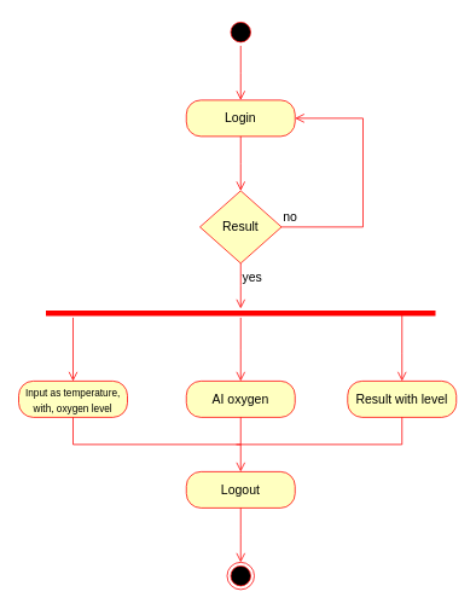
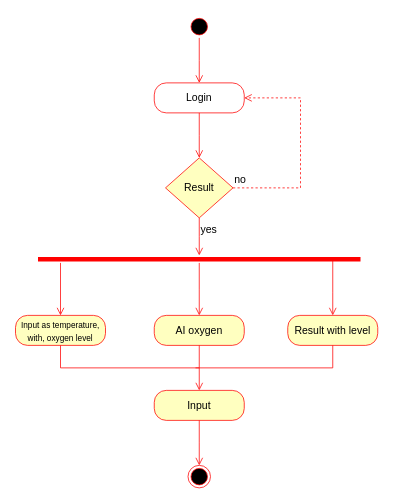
  <mxCell id="0" />
  <mxCell id="1" parent="0" />
  <mxCell id="2" value="" style="ellipse;html=1;shape=startState;fillColor=#000000;strokeColor=#ff0000;fontSize=14;" vertex="1" parent="1"><mxGeometry x="250" y="20" width="30" height="30" as="geometry" /></mxCell>
  <mxCell id="3" value="" style="edgeStyle=orthogonalEdgeStyle;html=1;verticalAlign=bottom;endArrow=open;endSize=8;strokeColor=#ff0000;rounded=0;fontSize=14;" edge="1" parent="1" source="2"><mxGeometry relative="1" as="geometry"><mxPoint x="265" y="110" as="targetPoint" /></mxGeometry></mxCell>
- <mxCell id="4" value="Login" style="rounded=1;whiteSpace=wrap;html=1;arcSize=40;fontColor=#000000;fillColor=#ffffc0;strokeColor=#ff0000;fontSize=14;" vertex="1" parent="1"><mxGeometry x="205" y="110" width="120" height="40" as="geometry" /></mxCell>
+ <mxCell id="4" value="Login" style="rounded=1;whiteSpace=wrap;html=1;arcSize=40;fontColor=#000000;fillColor=#ffffff;strokeColor=#ff0000;fontSize=14;" vertex="1" parent="1"><mxGeometry x="205" y="110" width="120" height="40" as="geometry" /></mxCell>
  <mxCell id="5" value="" style="edgeStyle=orthogonalEdgeStyle;html=1;verticalAlign=bottom;endArrow=open;endSize=8;strokeColor=#ff0000;rounded=0;fontSize=14;" edge="1" parent="1" source="4"><mxGeometry relative="1" as="geometry"><mxPoint x="265" y="210" as="targetPoint" /></mxGeometry></mxCell>
  <mxCell id="6" value="Result" style="rhombus;whiteSpace=wrap;html=1;fillColor=#ffffc0;strokeColor=#ff0000;fontSize=14;" vertex="1" parent="1"><mxGeometry x="220" y="210" width="90" height="80" as="geometry" /></mxCell>
- <mxCell id="7" value="no" style="edgeStyle=orthogonalEdgeStyle;html=1;align=left;verticalAlign=bottom;endArrow=open;endSize=8;strokeColor=#ff0000;rounded=0;fontSize=14;entryX=1;entryY=0.5;entryDx=0;entryDy=0;" edge="1" parent="1" source="6" target="4"><mxGeometry x="-1" relative="1" as="geometry"><mxPoint x="400" y="230" as="targetPoint" /><Array as="points"><mxPoint x="400" y="250" /><mxPoint x="400" y="130" /></Array></mxGeometry></mxCell>
+ <mxCell id="7" value="no" style="edgeStyle=orthogonalEdgeStyle;html=1;align=left;verticalAlign=bottom;endArrow=open;endSize=8;strokeColor=#ff0000;rounded=0;fontSize=14;entryX=1;entryY=0.5;entryDx=0;entryDy=0;dashed=1;" edge="1" parent="1" source="6" target="4"><mxGeometry x="-1" relative="1" as="geometry"><mxPoint x="400" y="230" as="targetPoint" /><Array as="points"><mxPoint x="400" y="250" /><mxPoint x="400" y="130" /></Array></mxGeometry></mxCell>
  <mxCell id="8" value="yes" style="edgeStyle=orthogonalEdgeStyle;html=1;align=left;verticalAlign=top;endArrow=open;endSize=8;strokeColor=#ff0000;rounded=0;fontSize=14;" edge="1" parent="1" source="6"><mxGeometry x="-1" relative="1" as="geometry"><mxPoint x="265" y="340" as="targetPoint" /></mxGeometry></mxCell>
  <mxCell id="9" value="" style="shape=line;html=1;strokeWidth=6;strokeColor=#ff0000;fontSize=14;" vertex="1" parent="1"><mxGeometry x="50" y="340" width="430" height="10" as="geometry" /></mxCell>
  <mxCell id="10" value="" style="edgeStyle=orthogonalEdgeStyle;html=1;verticalAlign=bottom;endArrow=open;endSize=8;strokeColor=#ff0000;rounded=0;fontSize=14;" edge="1" parent="1" source="9"><mxGeometry relative="1" as="geometry"><mxPoint x="80" y="420" as="targetPoint" /><Array as="points"><mxPoint x="80" y="420" /></Array></mxGeometry></mxCell>
  <mxCell id="11" value="" style="edgeStyle=orthogonalEdgeStyle;html=1;verticalAlign=bottom;endArrow=open;endSize=8;strokeColor=#ff0000;rounded=0;fontSize=14;" edge="1" parent="1" target="12"><mxGeometry relative="1" as="geometry"><mxPoint x="443" y="420" as="targetPoint" /><mxPoint x="443" y="345" as="sourcePoint" /><Array as="points"><mxPoint x="443" y="390" /><mxPoint x="443" y="390" /></Array></mxGeometry></mxCell>
  <mxCell id="12" value="Result with level" style="rounded=1;whiteSpace=wrap;html=1;arcSize=40;fontColor=#000000;fillColor=#ffffc0;strokeColor=#ff0000;fontSize=14;" vertex="1" parent="1"><mxGeometry x="383" y="420" width="120" height="40" as="geometry" /></mxCell>
  <mxCell id="13" value="&lt;font style=&quot;font-size: 11px;&quot;&gt;Input as temperature, with, oxygen level&lt;/font&gt;" style="rounded=1;whiteSpace=wrap;html=1;arcSize=40;fontColor=#000000;fillColor=#ffffc0;strokeColor=#ff0000;fontSize=14;" vertex="1" parent="1"><mxGeometry x="20" y="420" width="120" height="40" as="geometry" /></mxCell>
  <mxCell id="14" value="" style="edgeStyle=orthogonalEdgeStyle;html=1;verticalAlign=bottom;endArrow=open;endSize=8;strokeColor=#ff0000;rounded=0;fontSize=14;" edge="1" parent="1" source="9"><mxGeometry relative="1" as="geometry"><mxPoint x="265" y="420" as="targetPoint" /><mxPoint x="100" y="370" as="sourcePoint" /><Array as="points" /></mxGeometry></mxCell>
  <mxCell id="15" value="AI oxygen" style="rounded=1;whiteSpace=wrap;html=1;arcSize=40;fontColor=#000000;fillColor=#ffffc0;strokeColor=#ff0000;fontSize=14;" vertex="1" parent="1"><mxGeometry x="205" y="420" width="120" height="40" as="geometry" /></mxCell>
  <mxCell id="16" value="" style="edgeStyle=orthogonalEdgeStyle;html=1;verticalAlign=bottom;endArrow=open;endSize=8;strokeColor=#ff0000;rounded=0;fontSize=14;" edge="1" parent="1" source="15"><mxGeometry relative="1" as="geometry"><mxPoint x="265" y="520" as="targetPoint" /></mxGeometry></mxCell>
- <mxCell id="17" value="Logout" style="rounded=1;whiteSpace=wrap;html=1;arcSize=40;fontColor=#000000;fillColor=#ffffc0;strokeColor=#ff0000;fontSize=14;" vertex="1" parent="1"><mxGeometry x="205" y="520" width="120" height="40" as="geometry" /></mxCell>
+ <mxCell id="17" value="Input" style="rounded=1;whiteSpace=wrap;html=1;arcSize=40;fontColor=#000000;fillColor=#ffffc0;strokeColor=#ff0000;fontSize=14;" vertex="1" parent="1"><mxGeometry x="205" y="520" width="120" height="40" as="geometry" /></mxCell>
  <mxCell id="18" value="" style="edgeStyle=orthogonalEdgeStyle;html=1;verticalAlign=bottom;endArrow=open;endSize=8;strokeColor=#ff0000;rounded=0;fontSize=14;" edge="1" parent="1" source="17"><mxGeometry relative="1" as="geometry"><mxPoint x="265" y="620" as="targetPoint" /></mxGeometry></mxCell>
  <mxCell id="19" value="" style="ellipse;html=1;shape=endState;fillColor=#000000;strokeColor=#ff0000;fontSize=14;" vertex="1" parent="1"><mxGeometry x="250" y="620" width="30" height="30" as="geometry" /></mxCell>
  <mxCell id="20" value="" style="endArrow=none;html=1;rounded=0;fontSize=14;fillColor=#f8cecc;strokeColor=#ff0000;exitX=0.5;exitY=1;exitDx=0;exitDy=0;" edge="1" parent="1" source="13"><mxGeometry width="50" height="50" relative="1" as="geometry"><mxPoint x="85" y="460" as="sourcePoint" /><mxPoint x="265" y="490" as="targetPoint" /><Array as="points"><mxPoint x="80" y="490" /></Array></mxGeometry></mxCell>
  <mxCell id="21" value="" style="endArrow=none;html=1;rounded=0;fontSize=14;fillColor=#f8cecc;strokeColor=#ff0000;exitX=0.5;exitY=1;exitDx=0;exitDy=0;" edge="1" parent="1" source="12"><mxGeometry width="50" height="50" relative="1" as="geometry"><mxPoint x="90" y="470" as="sourcePoint" /><mxPoint x="260" y="490" as="targetPoint" /><Array as="points"><mxPoint x="443" y="490" /></Array></mxGeometry></mxCell>
